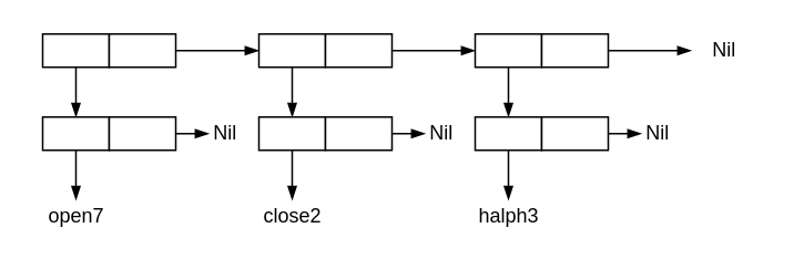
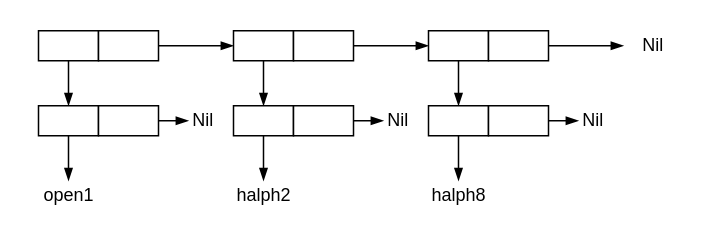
  <mxCell id="0" />
  <mxCell id="1" parent="0" />
  <mxCell id="2" value="" style="rounded=0;whiteSpace=wrap;html=1;" vertex="1" parent="1"><mxGeometry x="25" y="20" width="40" height="20" as="geometry" /></mxCell>
  <mxCell id="3" value="" style="rounded=0;whiteSpace=wrap;html=1;" vertex="1" parent="1"><mxGeometry x="65" y="20" width="40" height="20" as="geometry" /></mxCell>
  <mxCell id="4" value="" style="endArrow=blockThin;html=1;exitX=0.5;exitY=1;exitDx=0;exitDy=0;endFill=1;" edge="1" parent="1" source="2"><mxGeometry width="50" height="50" relative="1" as="geometry"><mxPoint x="75" y="90" as="sourcePoint" /><mxPoint x="45" y="70" as="targetPoint" /></mxGeometry></mxCell>
  <mxCell id="5" value="" style="endArrow=blockThin;html=1;exitX=1;exitY=0.5;exitDx=0;exitDy=0;endFill=1;" edge="1" parent="1" source="3"><mxGeometry width="50" height="50" relative="1" as="geometry"><mxPoint x="55" y="50" as="sourcePoint" /><mxPoint x="155" y="30" as="targetPoint" /></mxGeometry></mxCell>
  <mxCell id="6" value="Nil" style="text;html=1;strokeColor=none;fillColor=none;align=center;verticalAlign=middle;whiteSpace=wrap;rounded=0;" vertex="1" parent="1"><mxGeometry x="415" y="20" width="40" height="20" as="geometry" /></mxCell>
- <mxCell id="7" value="open7" style="text;html=1;align=center;verticalAlign=middle;resizable=0;points=[];autosize=1;" vertex="1" parent="1"><mxGeometry x="20" y="120" width="50" height="20" as="geometry" /></mxCell>
+ <mxCell id="7" value="open1" style="text;html=1;align=center;verticalAlign=middle;resizable=0;points=[];autosize=1;" vertex="1" parent="1"><mxGeometry x="20" y="120" width="50" height="20" as="geometry" /></mxCell>
  <mxCell id="8" value="" style="rounded=0;whiteSpace=wrap;html=1;" vertex="1" parent="1"><mxGeometry x="155" y="20" width="40" height="20" as="geometry" /></mxCell>
  <mxCell id="9" value="" style="rounded=0;whiteSpace=wrap;html=1;" vertex="1" parent="1"><mxGeometry x="195" y="20" width="40" height="20" as="geometry" /></mxCell>
  <mxCell id="10" value="" style="endArrow=blockThin;html=1;exitX=0.5;exitY=1;exitDx=0;exitDy=0;endFill=1;" edge="1" parent="1" source="8"><mxGeometry width="50" height="50" relative="1" as="geometry"><mxPoint x="205" y="90" as="sourcePoint" /><mxPoint x="175" y="70" as="targetPoint" /></mxGeometry></mxCell>
  <mxCell id="11" value="" style="endArrow=blockThin;html=1;exitX=1;exitY=0.5;exitDx=0;exitDy=0;endFill=1;" edge="1" parent="1" source="9"><mxGeometry width="50" height="50" relative="1" as="geometry"><mxPoint x="185" y="50" as="sourcePoint" /><mxPoint x="285" y="30" as="targetPoint" /></mxGeometry></mxCell>
- <mxCell id="12" value="close2" style="text;html=1;align=center;verticalAlign=middle;resizable=0;points=[];autosize=1;" vertex="1" parent="1"><mxGeometry x="150" y="120" width="50" height="20" as="geometry" /></mxCell>
+ <mxCell id="12" value="halph2" style="text;html=1;align=center;verticalAlign=middle;resizable=0;points=[];autosize=1;" vertex="1" parent="1"><mxGeometry x="150" y="120" width="50" height="20" as="geometry" /></mxCell>
  <mxCell id="13" value="" style="rounded=0;whiteSpace=wrap;html=1;" vertex="1" parent="1"><mxGeometry x="285" y="20" width="40" height="20" as="geometry" /></mxCell>
  <mxCell id="14" value="" style="rounded=0;whiteSpace=wrap;html=1;" vertex="1" parent="1"><mxGeometry x="325" y="20" width="40" height="20" as="geometry" /></mxCell>
  <mxCell id="15" value="" style="endArrow=blockThin;html=1;exitX=0.5;exitY=1;exitDx=0;exitDy=0;endFill=1;" edge="1" parent="1" source="13"><mxGeometry width="50" height="50" relative="1" as="geometry"><mxPoint x="335" y="90" as="sourcePoint" /><mxPoint x="305" y="70" as="targetPoint" /></mxGeometry></mxCell>
  <mxCell id="16" value="" style="endArrow=blockThin;html=1;exitX=1;exitY=0.5;exitDx=0;exitDy=0;endFill=1;" edge="1" parent="1" source="14"><mxGeometry width="50" height="50" relative="1" as="geometry"><mxPoint x="315" y="50" as="sourcePoint" /><mxPoint x="415" y="30" as="targetPoint" /></mxGeometry></mxCell>
- <mxCell id="17" value="halph3" style="text;html=1;align=center;verticalAlign=middle;resizable=0;points=[];autosize=1;" vertex="1" parent="1"><mxGeometry x="280" y="120" width="50" height="20" as="geometry" /></mxCell>
+ <mxCell id="17" value="halph8" style="text;html=1;align=center;verticalAlign=middle;resizable=0;points=[];autosize=1;" vertex="1" parent="1"><mxGeometry x="280" y="120" width="50" height="20" as="geometry" /></mxCell>
  <mxCell id="18" value="" style="rounded=0;whiteSpace=wrap;html=1;" vertex="1" parent="1"><mxGeometry x="25" y="70" width="40" height="20" as="geometry" /></mxCell>
  <mxCell id="19" value="" style="rounded=0;whiteSpace=wrap;html=1;" vertex="1" parent="1"><mxGeometry x="65" y="70" width="40" height="20" as="geometry" /></mxCell>
  <mxCell id="20" value="" style="endArrow=blockThin;html=1;exitX=0.5;exitY=1;exitDx=0;exitDy=0;endFill=1;" edge="1" parent="1" source="18"><mxGeometry width="50" height="50" relative="1" as="geometry"><mxPoint x="75" y="140" as="sourcePoint" /><mxPoint x="45" y="120" as="targetPoint" /></mxGeometry></mxCell>
  <mxCell id="21" value="" style="endArrow=blockThin;html=1;exitX=1;exitY=0.5;exitDx=0;exitDy=0;endFill=1;" edge="1" parent="1" source="19"><mxGeometry width="50" height="50" relative="1" as="geometry"><mxPoint x="55" y="100" as="sourcePoint" /><mxPoint x="125" y="80" as="targetPoint" /></mxGeometry></mxCell>
  <mxCell id="22" value="" style="rounded=0;whiteSpace=wrap;html=1;" vertex="1" parent="1"><mxGeometry x="155" y="70" width="40" height="20" as="geometry" /></mxCell>
  <mxCell id="23" value="" style="rounded=0;whiteSpace=wrap;html=1;" vertex="1" parent="1"><mxGeometry x="195" y="70" width="40" height="20" as="geometry" /></mxCell>
  <mxCell id="24" value="" style="endArrow=blockThin;html=1;exitX=0.5;exitY=1;exitDx=0;exitDy=0;endFill=1;" edge="1" parent="1" source="22"><mxGeometry width="50" height="50" relative="1" as="geometry"><mxPoint x="205" y="140" as="sourcePoint" /><mxPoint x="175" y="120" as="targetPoint" /></mxGeometry></mxCell>
  <mxCell id="25" value="" style="rounded=0;whiteSpace=wrap;html=1;" vertex="1" parent="1"><mxGeometry x="285" y="70" width="40" height="20" as="geometry" /></mxCell>
  <mxCell id="26" value="" style="rounded=0;whiteSpace=wrap;html=1;" vertex="1" parent="1"><mxGeometry x="325" y="70" width="40" height="20" as="geometry" /></mxCell>
  <mxCell id="27" value="" style="endArrow=blockThin;html=1;exitX=0.5;exitY=1;exitDx=0;exitDy=0;endFill=1;" edge="1" parent="1" source="25"><mxGeometry width="50" height="50" relative="1" as="geometry"><mxPoint x="335" y="140" as="sourcePoint" /><mxPoint x="305" y="120" as="targetPoint" /></mxGeometry></mxCell>
  <mxCell id="28" value="Nil" style="text;html=1;strokeColor=none;fillColor=none;align=center;verticalAlign=middle;whiteSpace=wrap;rounded=0;" vertex="1" parent="1"><mxGeometry x="115" y="70" width="40" height="20" as="geometry" /></mxCell>
  <mxCell id="29" value="" style="endArrow=blockThin;html=1;exitX=1;exitY=0.5;exitDx=0;exitDy=0;endFill=1;" edge="1" parent="1"><mxGeometry width="50" height="50" relative="1" as="geometry"><mxPoint x="235" y="80" as="sourcePoint" /><mxPoint x="255" y="80" as="targetPoint" /></mxGeometry></mxCell>
  <mxCell id="30" value="Nil" style="text;html=1;strokeColor=none;fillColor=none;align=center;verticalAlign=middle;whiteSpace=wrap;rounded=0;" vertex="1" parent="1"><mxGeometry x="245" y="70" width="40" height="20" as="geometry" /></mxCell>
  <mxCell id="31" value="" style="endArrow=blockThin;html=1;exitX=1;exitY=0.5;exitDx=0;exitDy=0;endFill=1;" edge="1" parent="1"><mxGeometry width="50" height="50" relative="1" as="geometry"><mxPoint x="365" y="80" as="sourcePoint" /><mxPoint x="385" y="80" as="targetPoint" /></mxGeometry></mxCell>
  <mxCell id="32" value="Nil" style="text;html=1;strokeColor=none;fillColor=none;align=center;verticalAlign=middle;whiteSpace=wrap;rounded=0;" vertex="1" parent="1"><mxGeometry x="375" y="70" width="40" height="20" as="geometry" /></mxCell>
